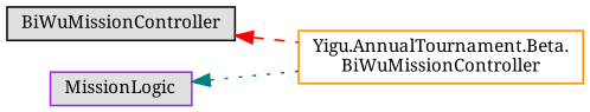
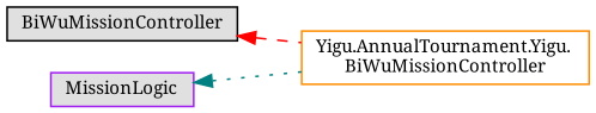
  digraph {
    fontname="Noto Serif"
    rankdir=LR
    node [fillcolor="#E0E0E0" fontname="Noto Serif" fontsize=10 shape=box style=filled]
    edge [dir=back fontname="Noto Serif" fontsize=10 labelfontname=Helvetica labelfontsize=10]
    n1 [color=black height=0.2 label=BiWuMissionController width=0.4]
-   n2 [color=darkorange fillcolor=white height=0.2 label="Yigu.AnnualTournament.Beta.\lBiWuMissionController" width=0.4]
+   n2 [color=darkorange fillcolor=white height=0.2 label="Yigu.AnnualTournament.Yigu.\lBiWuMissionController" width=0.4]
    n3 [color=purple height=0.2 label=MissionLogic width=0.4]
    n1 -> n2 [color=red style=dashed]
    n3 -> n2 [color=teal style=dotted]
  }
